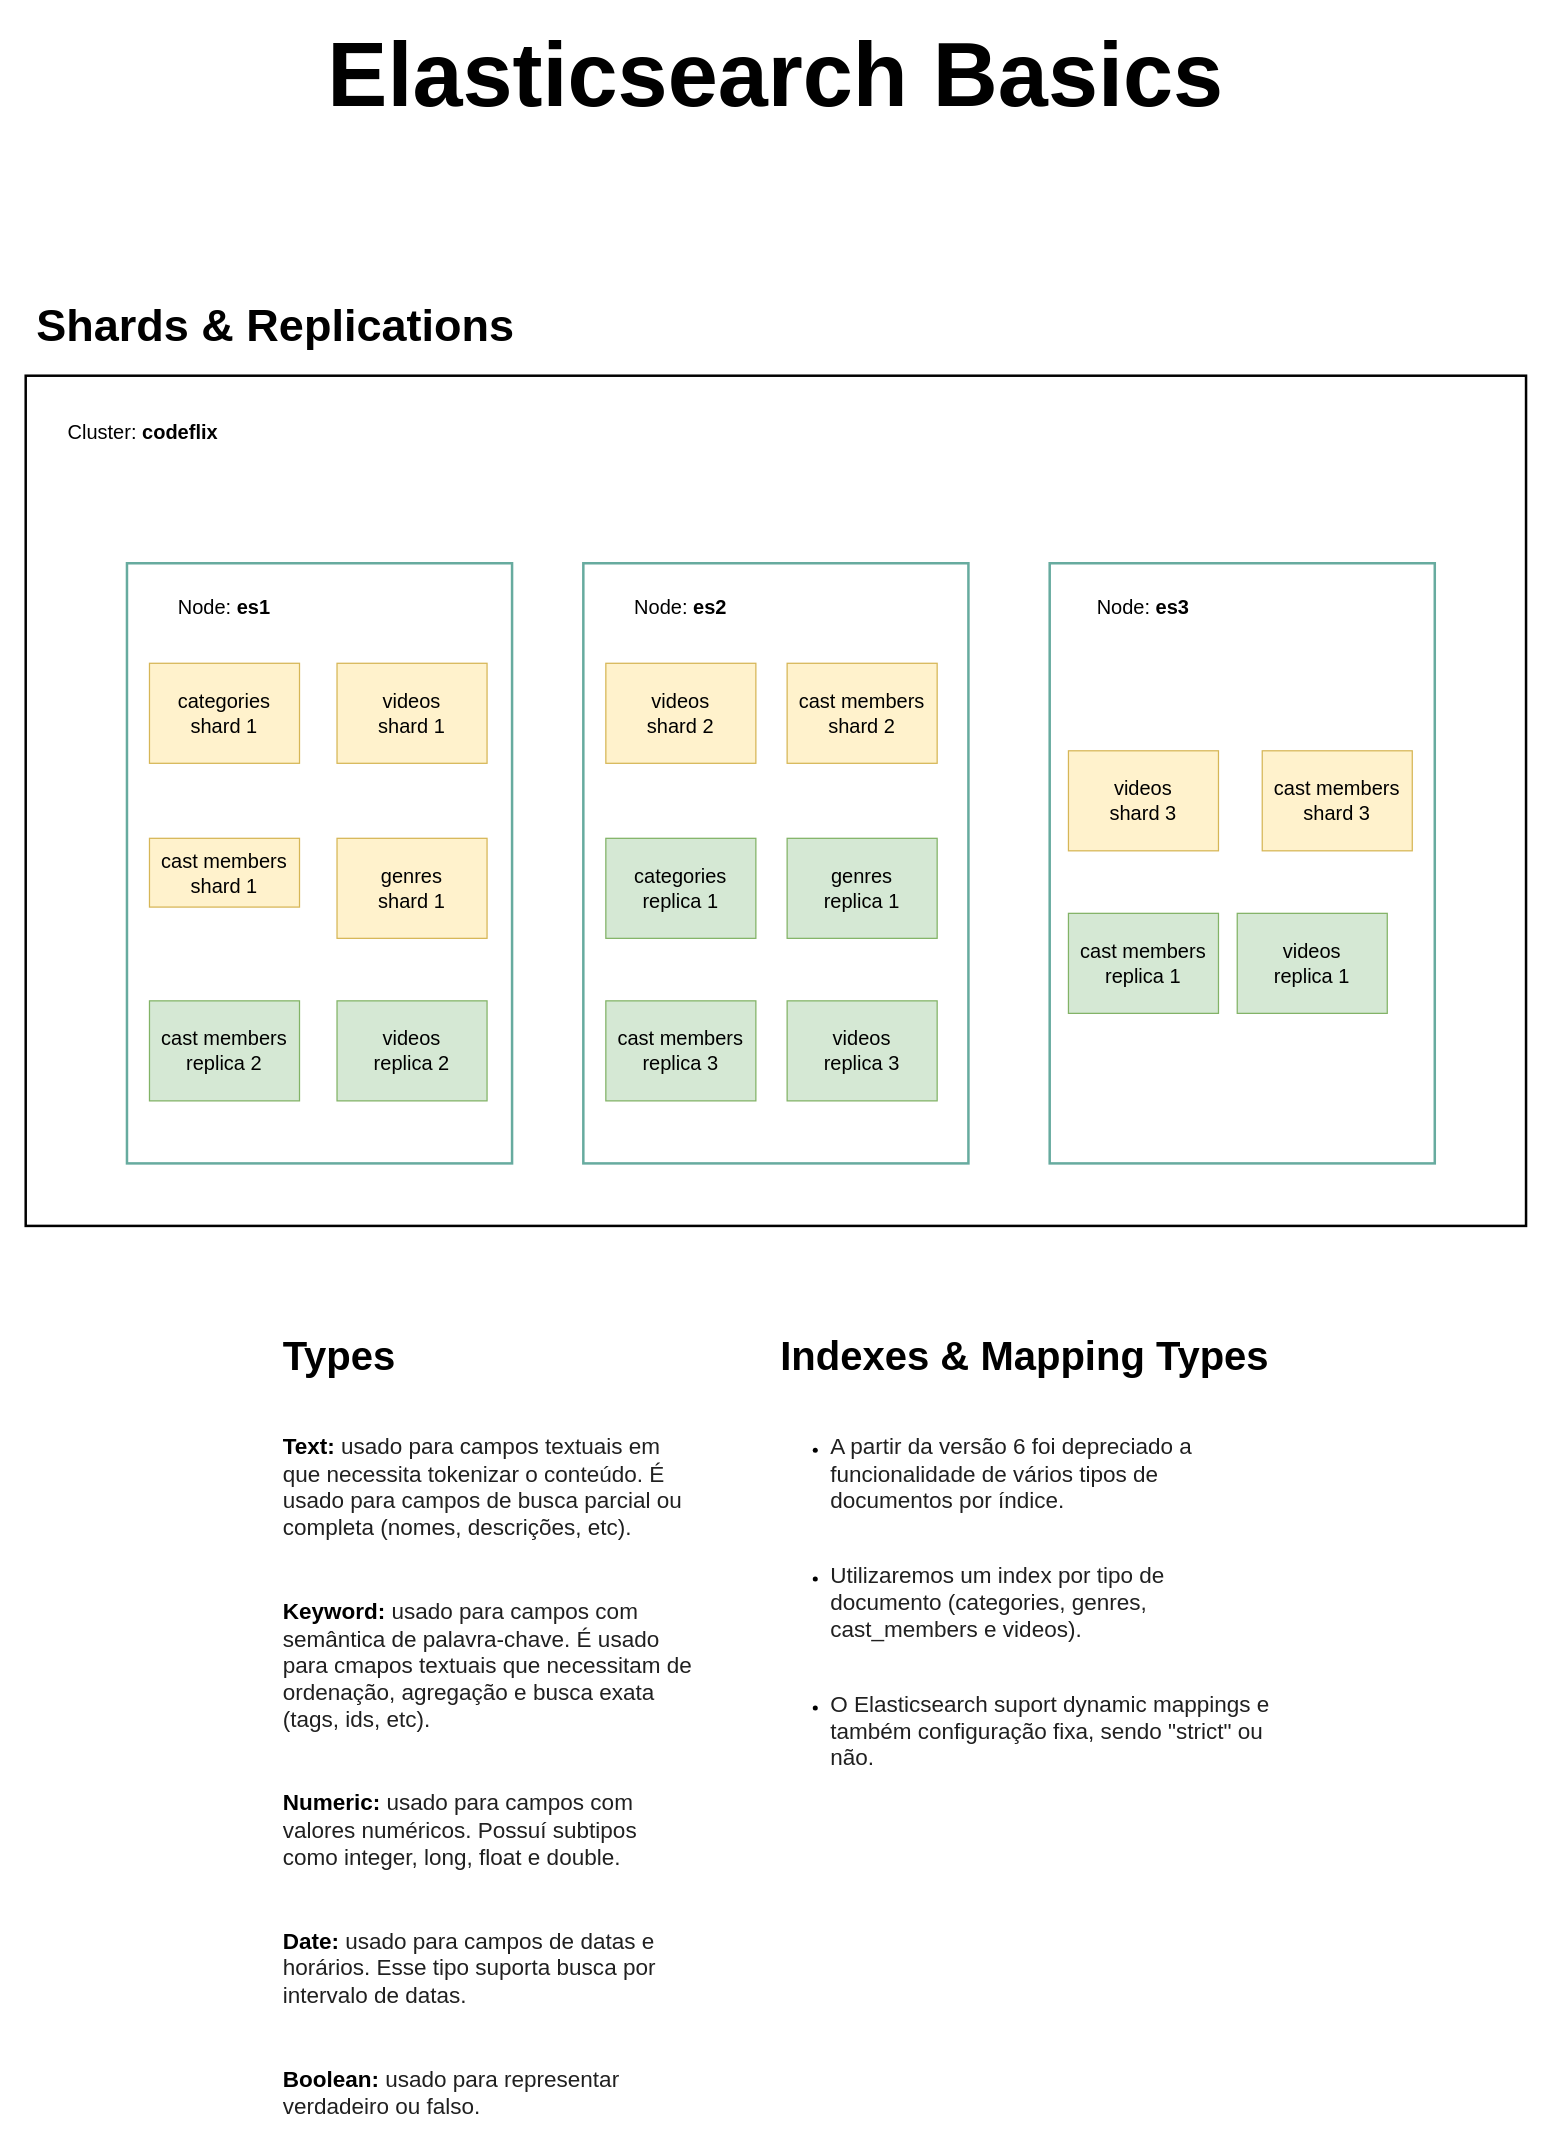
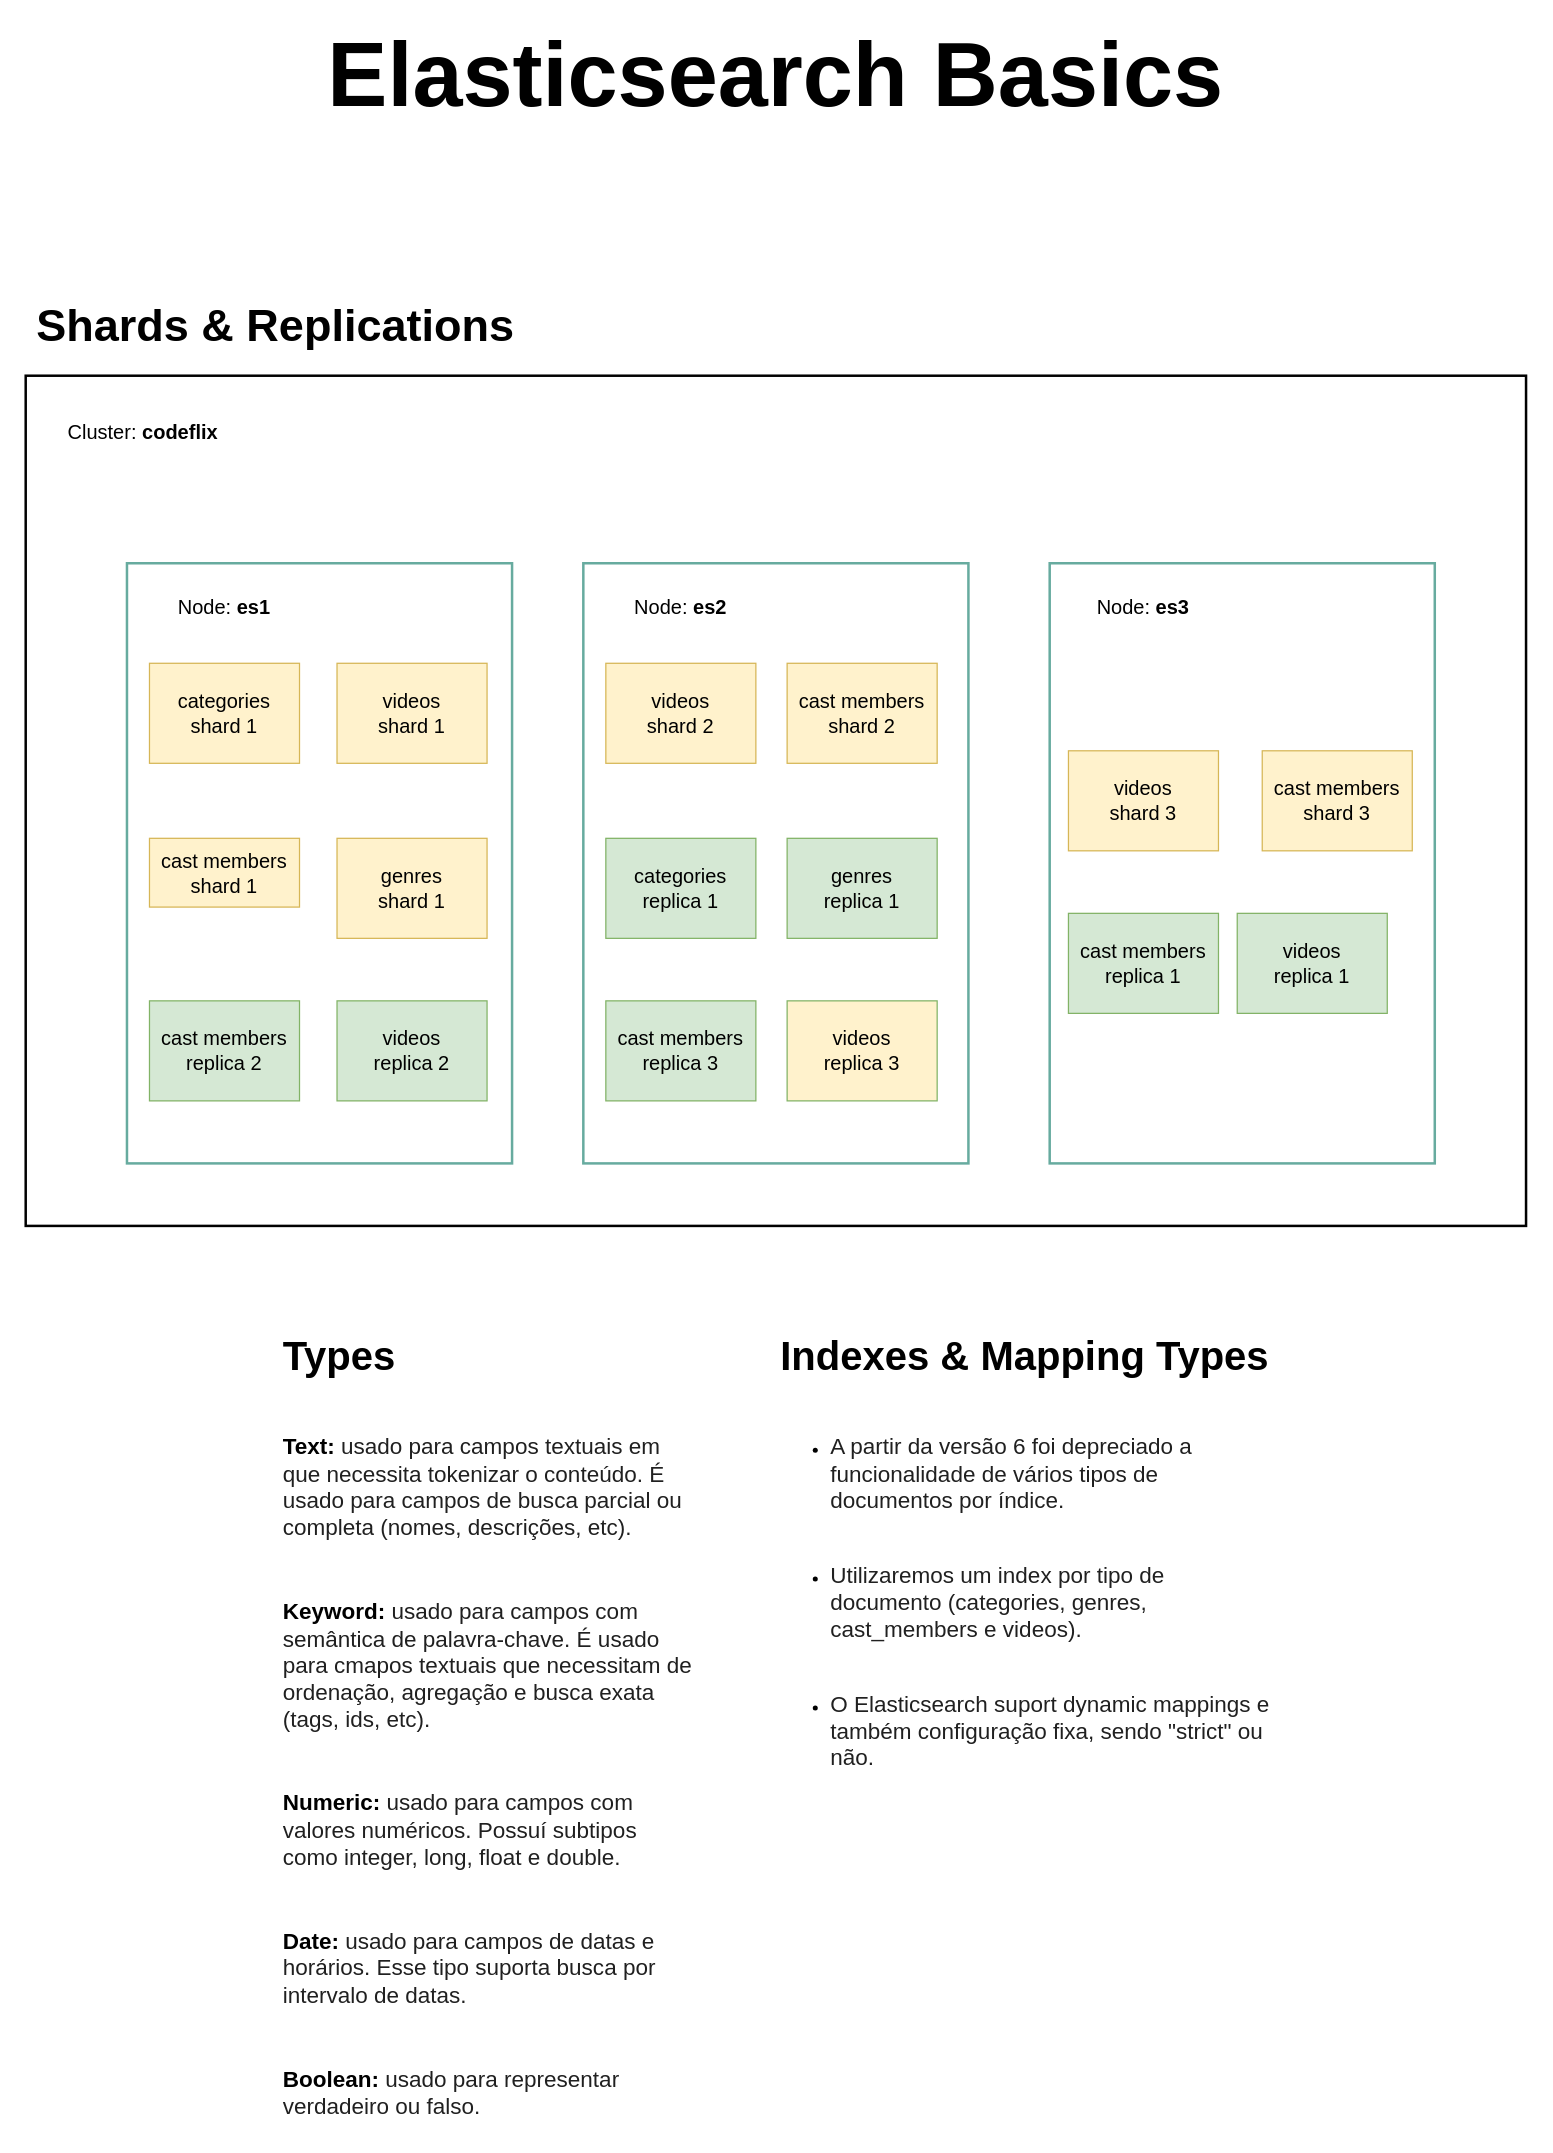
  <mxCell id="0" />
  <mxCell id="1" parent="0" />
  <mxCell id="2" value="" style="rounded=0;whiteSpace=wrap;html=1;strokeWidth=2;glass=0;shadow=0;" vertex="1" parent="1"><mxGeometry x="20" y="300" width="1200" height="680" as="geometry" /></mxCell>
  <mxCell id="3" value="&lt;b&gt;&lt;font style=&quot;font-size: 72px;&quot;&gt;Elasticsearch Basics&lt;/font&gt;&lt;/b&gt;" style="text;html=1;strokeColor=none;fillColor=none;align=center;verticalAlign=middle;whiteSpace=wrap;rounded=0;" vertex="1" parent="1"><mxGeometry x="221" y="20" width="798" height="80" as="geometry" /></mxCell>
  <mxCell id="4" value="&lt;b&gt;&lt;font style=&quot;font-size: 36px;&quot;&gt;Shards &amp;amp; Replications&lt;/font&gt;&lt;/b&gt;" style="text;html=1;strokeColor=none;fillColor=none;align=center;verticalAlign=middle;whiteSpace=wrap;rounded=0;" vertex="1" parent="1"><mxGeometry x="20" y="220" width="400" height="80" as="geometry" /></mxCell>
  <mxCell id="5" value="&lt;font style=&quot;font-size: 16px;&quot;&gt;Cluster: &lt;b&gt;codeflix&lt;/b&gt;&lt;/font&gt;" style="text;html=1;strokeColor=none;fillColor=none;align=center;verticalAlign=middle;whiteSpace=wrap;rounded=0;" vertex="1" parent="1"><mxGeometry x="49" y="330" width="130" height="30" as="geometry" /></mxCell>
  <mxCell id="6" value="" style="rounded=0;whiteSpace=wrap;html=1;strokeWidth=2;strokeColor=#67AB9F;" vertex="1" parent="1"><mxGeometry x="101" y="450" width="308" height="480" as="geometry" /></mxCell>
  <mxCell id="7" value="" style="rounded=0;whiteSpace=wrap;html=1;strokeWidth=2;strokeColor=#67AB9F;" vertex="1" parent="1"><mxGeometry x="466" y="450" width="308" height="480" as="geometry" /></mxCell>
  <mxCell id="8" value="" style="rounded=0;whiteSpace=wrap;html=1;strokeWidth=2;strokeColor=#67AB9F;" vertex="1" parent="1"><mxGeometry x="839" y="450" width="308" height="480" as="geometry" /></mxCell>
  <mxCell id="9" value="&lt;font style=&quot;font-size: 16px;&quot;&gt;categories&lt;br&gt;shard 1&lt;/font&gt;" style="rounded=0;whiteSpace=wrap;html=1;fillColor=#fff2cc;strokeColor=#d6b656;" vertex="1" parent="1"><mxGeometry x="119" y="530" width="120" height="80" as="geometry" /></mxCell>
  <mxCell id="10" value="&lt;font style=&quot;font-size: 16px;&quot;&gt;videos&lt;br&gt;shard 1&lt;/font&gt;" style="rounded=0;whiteSpace=wrap;html=1;fillColor=#fff2cc;strokeColor=#d6b656;" vertex="1" parent="1"><mxGeometry x="269" y="530" width="120" height="80" as="geometry" /></mxCell>
  <mxCell id="11" value="&lt;font style=&quot;font-size: 16px;&quot;&gt;genres&lt;br&gt;shard 1&lt;/font&gt;" style="rounded=0;whiteSpace=wrap;html=1;fillColor=#fff2cc;strokeColor=#d6b656;" vertex="1" parent="1"><mxGeometry x="269" y="670" width="120" height="80" as="geometry" /></mxCell>
  <mxCell id="12" value="&lt;font style=&quot;font-size: 16px;&quot;&gt;cast members&lt;br&gt;shard 1&lt;/font&gt;" style="rounded=0;whiteSpace=wrap;html=1;fillColor=#fff2cc;strokeColor=#d6b656;" vertex="1" parent="1"><mxGeometry x="119" y="670" width="120" height="55" as="geometry" /></mxCell>
  <mxCell id="13" value="&lt;font style=&quot;font-size: 16px;&quot;&gt;videos&lt;br&gt;replica 2&lt;/font&gt;" style="rounded=0;whiteSpace=wrap;html=1;fillColor=#d5e8d4;strokeColor=#82b366;" vertex="1" parent="1"><mxGeometry x="269" y="800" width="120" height="80" as="geometry" /></mxCell>
  <mxCell id="14" value="&lt;font style=&quot;font-size: 16px;&quot;&gt;cast members&lt;br&gt;replica 2&lt;/font&gt;" style="rounded=0;whiteSpace=wrap;html=1;fillColor=#d5e8d4;strokeColor=#82b366;" vertex="1" parent="1"><mxGeometry x="119" y="800" width="120" height="80" as="geometry" /></mxCell>
  <mxCell id="15" value="&lt;font style=&quot;font-size: 16px;&quot;&gt;Node: &lt;b&gt;es1&lt;/b&gt;&lt;/font&gt;" style="text;html=1;strokeColor=none;fillColor=none;align=center;verticalAlign=middle;whiteSpace=wrap;rounded=0;" vertex="1" parent="1"><mxGeometry x="114" y="470" width="130" height="30" as="geometry" /></mxCell>
  <mxCell id="16" value="&lt;font style=&quot;font-size: 16px;&quot;&gt;Node: &lt;b&gt;es3&lt;/b&gt;&lt;/font&gt;" style="text;html=1;strokeColor=none;fillColor=none;align=center;verticalAlign=middle;whiteSpace=wrap;rounded=0;" vertex="1" parent="1"><mxGeometry x="849" y="470" width="130" height="30" as="geometry" /></mxCell>
  <mxCell id="17" value="&lt;font style=&quot;font-size: 16px;&quot;&gt;Node: &lt;b&gt;es2&lt;/b&gt;&lt;/font&gt;" style="text;html=1;strokeColor=none;fillColor=none;align=center;verticalAlign=middle;whiteSpace=wrap;rounded=0;" vertex="1" parent="1"><mxGeometry x="479" y="470" width="130" height="30" as="geometry" /></mxCell>
  <mxCell id="18" value="&lt;font style=&quot;font-size: 16px;&quot;&gt;videos&lt;br&gt;shard 2&lt;/font&gt;" style="rounded=0;whiteSpace=wrap;html=1;fillColor=#fff2cc;strokeColor=#d6b656;" vertex="1" parent="1"><mxGeometry x="484" y="530" width="120" height="80" as="geometry" /></mxCell>
  <mxCell id="19" value="&lt;font style=&quot;font-size: 16px;&quot;&gt;cast members&lt;br&gt;shard 2&lt;/font&gt;" style="rounded=0;whiteSpace=wrap;html=1;fillColor=#fff2cc;strokeColor=#d6b656;" vertex="1" parent="1"><mxGeometry x="629" y="530" width="120" height="80" as="geometry" /></mxCell>
  <mxCell id="20" value="&lt;font style=&quot;font-size: 16px;&quot;&gt;cast members&lt;br&gt;shard 3&lt;/font&gt;" style="rounded=0;whiteSpace=wrap;html=1;fillColor=#fff2cc;strokeColor=#d6b656;" vertex="1" parent="1"><mxGeometry x="1009" y="600" width="120" height="80" as="geometry" /></mxCell>
  <mxCell id="21" value="&lt;font style=&quot;font-size: 16px;&quot;&gt;videos&lt;br&gt;shard 3&lt;/font&gt;" style="rounded=0;whiteSpace=wrap;html=1;fillColor=#fff2cc;strokeColor=#d6b656;" vertex="1" parent="1"><mxGeometry x="854" y="600" width="120" height="80" as="geometry" /></mxCell>
  <mxCell id="22" value="&lt;font style=&quot;font-size: 16px;&quot;&gt;cast members&lt;br&gt;replica 3&lt;/font&gt;" style="rounded=0;whiteSpace=wrap;html=1;fillColor=#d5e8d4;strokeColor=#82b366;" vertex="1" parent="1"><mxGeometry x="484" y="800" width="120" height="80" as="geometry" /></mxCell>
- <mxCell id="23" value="&lt;font style=&quot;font-size: 16px;&quot;&gt;videos&lt;br&gt;replica 3&lt;/font&gt;" style="rounded=0;whiteSpace=wrap;html=1;fillColor=#d5e8d4;strokeColor=#82b366;" vertex="1" parent="1"><mxGeometry x="629" y="800" width="120" height="80" as="geometry" /></mxCell>
+ <mxCell id="23" value="&lt;font style=&quot;font-size: 16px;&quot;&gt;videos&lt;br&gt;replica 3&lt;/font&gt;" style="rounded=0;whiteSpace=wrap;html=1;fillColor=#fff2cc;strokeColor=#82b366;" vertex="1" parent="1"><mxGeometry x="629" y="800" width="120" height="80" as="geometry" /></mxCell>
  <mxCell id="24" value="&lt;font style=&quot;font-size: 16px;&quot;&gt;categories&lt;br&gt;replica 1&lt;/font&gt;" style="rounded=0;whiteSpace=wrap;html=1;fillColor=#d5e8d4;strokeColor=#82b366;" vertex="1" parent="1"><mxGeometry x="484" y="670" width="120" height="80" as="geometry" /></mxCell>
  <mxCell id="25" value="&lt;font style=&quot;font-size: 16px;&quot;&gt;genres&lt;br&gt;replica 1&lt;/font&gt;" style="rounded=0;whiteSpace=wrap;html=1;fillColor=#d5e8d4;strokeColor=#82b366;" vertex="1" parent="1"><mxGeometry x="629" y="670" width="120" height="80" as="geometry" /></mxCell>
  <mxCell id="26" value="&lt;font style=&quot;font-size: 16px;&quot;&gt;cast members&lt;br&gt;replica 1&lt;/font&gt;" style="rounded=0;whiteSpace=wrap;html=1;fillColor=#d5e8d4;strokeColor=#82b366;" vertex="1" parent="1"><mxGeometry x="854" y="730" width="120" height="80" as="geometry" /></mxCell>
  <mxCell id="27" value="&lt;font style=&quot;font-size: 16px;&quot;&gt;videos&lt;br&gt;replica 1&lt;/font&gt;" style="rounded=0;whiteSpace=wrap;html=1;fillColor=#d5e8d4;strokeColor=#82b366;" vertex="1" parent="1"><mxGeometry x="989" y="730" width="120" height="80" as="geometry" /></mxCell>
  <mxCell id="28" value="&lt;h1&gt;&lt;font style=&quot;font-size: 32px;&quot;&gt;Types&lt;/font&gt;&lt;/h1&gt;&lt;p&gt;&lt;br&gt;&lt;/p&gt;&lt;p&gt;&lt;font style=&quot;font-size: 18px;&quot;&gt;&lt;b&gt;Text: &lt;/b&gt;&lt;font color=&quot;#202020&quot;&gt;usado para campos textuais em que necessita tokenizar o conteúdo. É usado para campos de busca parcial ou completa (nomes, descrições, etc).&lt;/font&gt;&lt;/font&gt;&lt;/p&gt;&lt;p&gt;&lt;font style=&quot;font-size: 18px;&quot;&gt;&lt;br&gt;&lt;/font&gt;&lt;/p&gt;&lt;p&gt;&lt;font style=&quot;font-size: 18px;&quot;&gt;&lt;b&gt;Keyword:&lt;/b&gt;&amp;nbsp;&lt;font color=&quot;#202020&quot;&gt;usado para campos com semântica de palavra-chave. É usado para cmapos textuais que necessitam de ordenação, agregação e busca exata (tags, ids, etc).&lt;/font&gt;&lt;/font&gt;&lt;/p&gt;&lt;p&gt;&lt;font style=&quot;font-size: 18px;&quot;&gt;&lt;br&gt;&lt;/font&gt;&lt;/p&gt;&lt;p&gt;&lt;font style=&quot;font-size: 18px;&quot;&gt;&lt;b&gt;Numeric: &lt;/b&gt;&lt;font color=&quot;#202020&quot;&gt;usado para campos com valores numéricos. Possuí subtipos como integer, long, float e double.&lt;/font&gt;&lt;/font&gt;&lt;/p&gt;&lt;p&gt;&lt;font style=&quot;font-size: 18px;&quot;&gt;&lt;br&gt;&lt;/font&gt;&lt;/p&gt;&lt;p&gt;&lt;font style=&quot;font-size: 18px;&quot;&gt;&lt;b&gt;Date: &lt;/b&gt;&lt;font color=&quot;#202020&quot;&gt;usado para campos de datas e horários. Esse tipo suporta busca por intervalo de datas.&lt;/font&gt;&lt;/font&gt;&lt;/p&gt;&lt;p&gt;&lt;font style=&quot;font-size: 18px;&quot;&gt;&lt;br&gt;&lt;/font&gt;&lt;/p&gt;&lt;p&gt;&lt;font style=&quot;font-size: 18px;&quot;&gt;&lt;b&gt;Boolean: &lt;/b&gt;&lt;font color=&quot;#202020&quot;&gt;usado para representar verdadeiro ou falso.&lt;/font&gt;&lt;/font&gt;&lt;/p&gt;" style="text;html=1;strokeColor=none;fillColor=none;spacing=5;spacingTop=-20;whiteSpace=wrap;overflow=hidden;rounded=0;" vertex="1" parent="1"><mxGeometry x="221" y="1060" width="340" height="640" as="geometry" /></mxCell>
  <mxCell id="29" value="&lt;h1&gt;&lt;span style=&quot;font-size: 32px;&quot;&gt;Indexes &amp;amp; Mapping Types&lt;/span&gt;&lt;/h1&gt;&lt;p&gt;&lt;br&gt;&lt;/p&gt;&lt;p&gt;&lt;/p&gt;&lt;ul&gt;&lt;li&gt;&lt;span style=&quot;font-size: 18px;&quot;&gt;&lt;font color=&quot;#202020&quot;&gt;A partir da versão 6 foi depreciado a funcionalidade de vários tipos de documentos por índice.&lt;/font&gt;&lt;/span&gt;&lt;/li&gt;&lt;/ul&gt;&lt;div&gt;&lt;br&gt;&lt;/div&gt;&lt;div&gt;&lt;ul&gt;&lt;li&gt;&lt;span style=&quot;font-size: 18px;&quot;&gt;&lt;font color=&quot;#202020&quot;&gt;Utilizaremos um index por tipo de documento (categories, genres, cast_members e videos).&lt;/font&gt;&lt;/span&gt;&lt;/li&gt;&lt;/ul&gt;&lt;div&gt;&lt;br&gt;&lt;/div&gt;&lt;/div&gt;&lt;div&gt;&lt;ul&gt;&lt;li&gt;&lt;span style=&quot;font-size: 18px;&quot;&gt;&lt;font color=&quot;#202020&quot;&gt;O Elasticsearch suport dynamic mappings e também configuração fixa, sendo &quot;strict&quot; ou não.&lt;/font&gt;&lt;/span&gt;&lt;/li&gt;&lt;/ul&gt;&lt;/div&gt;&lt;p&gt;&lt;/p&gt;" style="text;html=1;strokeColor=none;fillColor=none;spacing=5;spacingTop=-20;whiteSpace=wrap;overflow=hidden;rounded=0;" vertex="1" parent="1"><mxGeometry x="619" y="1060" width="400" height="360" as="geometry" /></mxCell>
